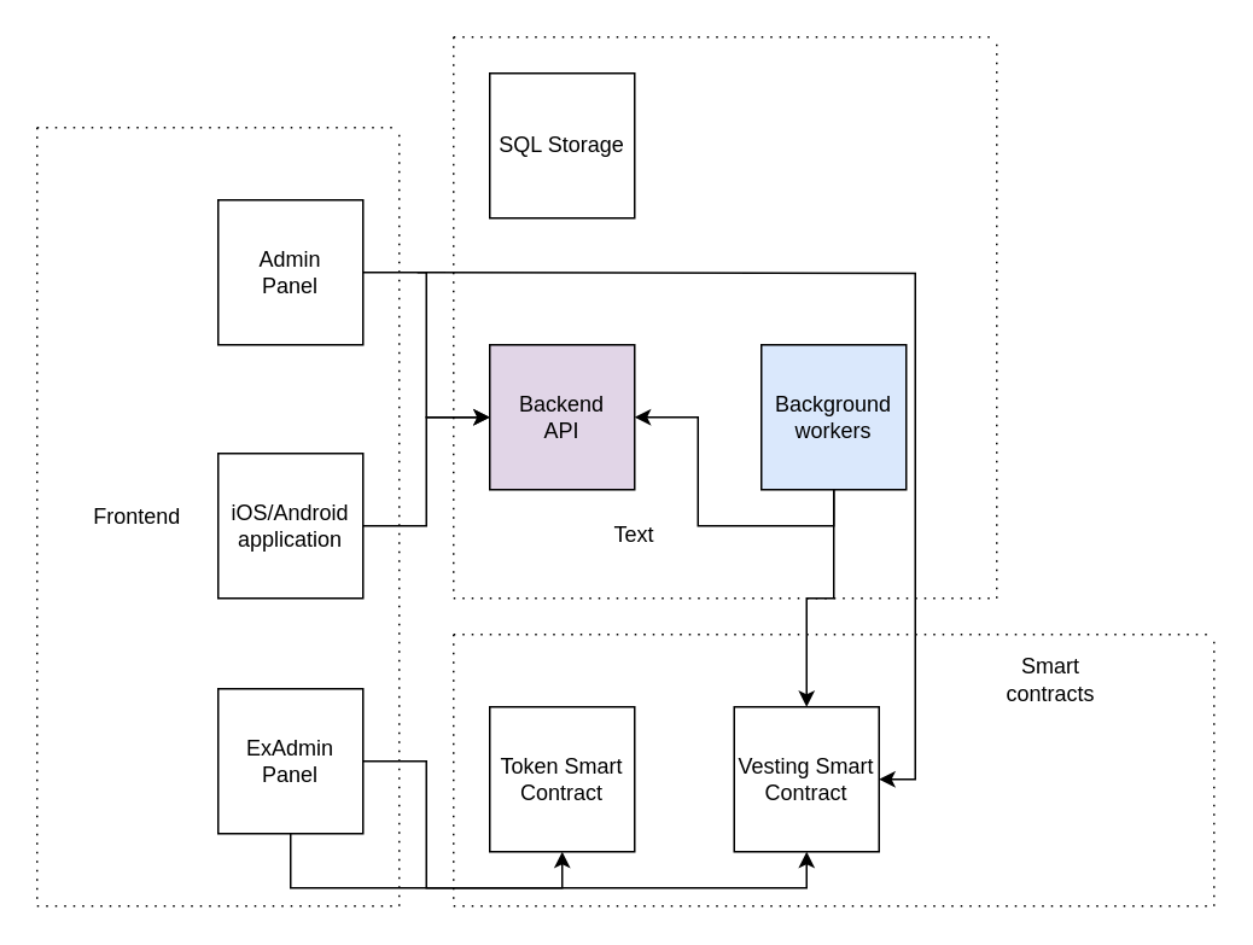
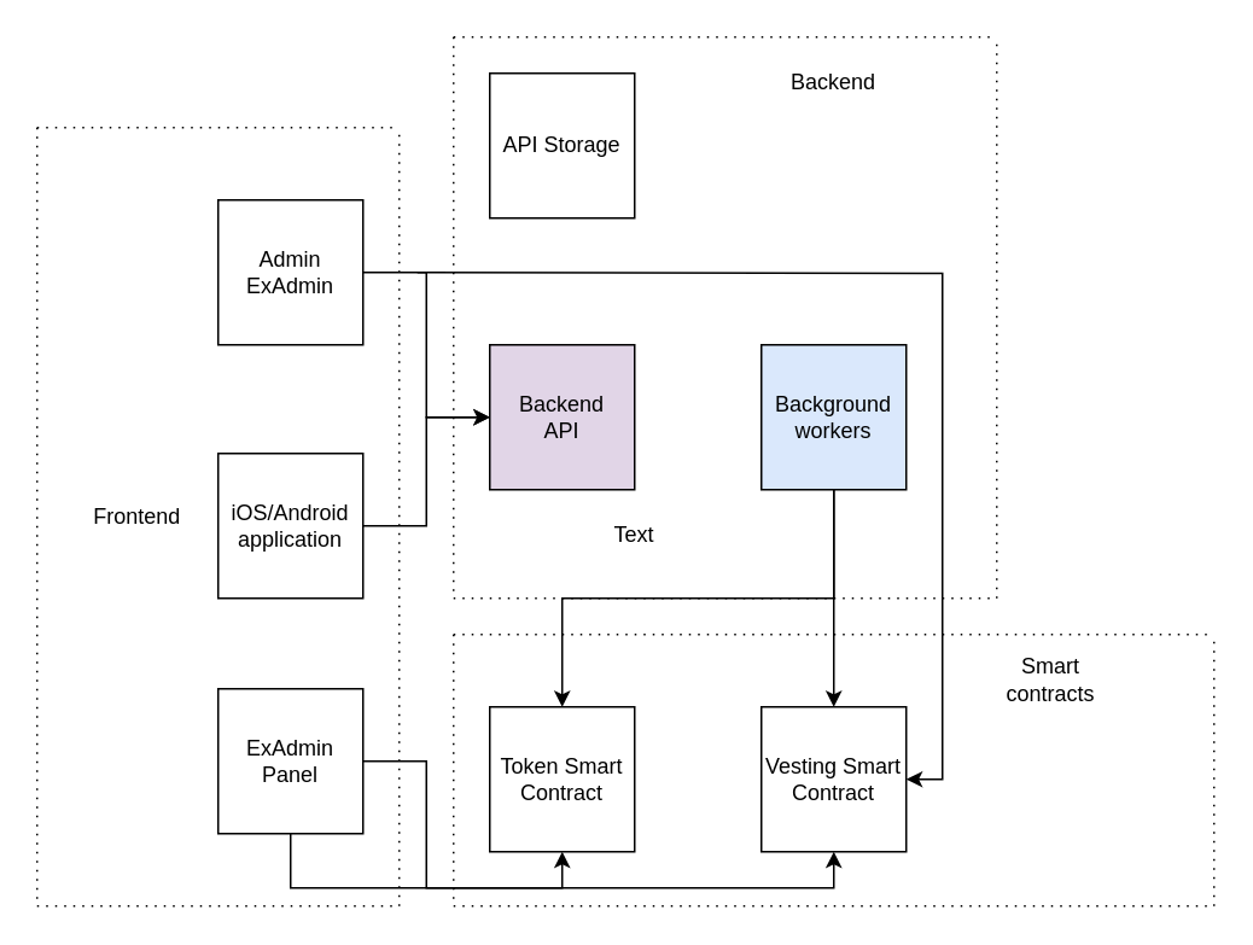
  <mxCell id="0" />
  <mxCell id="1" parent="0" />
  <mxCell id="2" style="edgeStyle=orthogonalEdgeStyle;rounded=0;orthogonalLoop=1;jettySize=auto;html=1;exitX=1;exitY=0.5;exitDx=0;exitDy=0;entryX=0;entryY=0.5;entryDx=0;entryDy=0;" edge="1" parent="1" source="3" target="4"><mxGeometry relative="1" as="geometry" /></mxCell>
  <mxCell id="3" value="iOS/Android&lt;div&gt;application&lt;/div&gt;" style="whiteSpace=wrap;html=1;aspect=fixed;" vertex="1" parent="1"><mxGeometry x="120" y="250" width="80" height="80" as="geometry" /></mxCell>
  <mxCell id="4" value="Backend&lt;div&gt;API&lt;/div&gt;" style="whiteSpace=wrap;html=1;aspect=fixed;fillColor=#e1d5e7;" vertex="1" parent="1"><mxGeometry x="270" y="190" width="80" height="80" as="geometry" /></mxCell>
  <mxCell id="5" value="Token Smart Contract" style="whiteSpace=wrap;html=1;aspect=fixed;" vertex="1" parent="1"><mxGeometry x="270" y="390" width="80" height="80" as="geometry" /></mxCell>
- <mxCell id="6" style="edgeStyle=orthogonalEdgeStyle;rounded=0;orthogonalLoop=1;jettySize=auto;html=1;exitX=0.5;exitY=1;exitDx=0;exitDy=0;" edge="1" parent="1" source="8" target="4"><mxGeometry relative="1" as="geometry" /></mxCell>
+ <mxCell id="6" style="edgeStyle=orthogonalEdgeStyle;rounded=0;orthogonalLoop=1;jettySize=auto;html=1;exitX=0.5;exitY=1;exitDx=0;exitDy=0;entryX=0.5;entryY=0;entryDx=0;entryDy=0;" edge="1" parent="1" source="8" target="5"><mxGeometry relative="1" as="geometry" /></mxCell>
  <mxCell id="7" style="edgeStyle=orthogonalEdgeStyle;rounded=0;orthogonalLoop=1;jettySize=auto;html=1;exitX=0.5;exitY=1;exitDx=0;exitDy=0;entryX=0.5;entryY=0;entryDx=0;entryDy=0;" edge="1" parent="1" source="8" target="9"><mxGeometry relative="1" as="geometry" /></mxCell>
  <mxCell id="8" value="Background&lt;div&gt;workers&lt;/div&gt;" style="whiteSpace=wrap;html=1;aspect=fixed;fillColor=#dae8fc;" vertex="1" parent="1"><mxGeometry x="420" y="190" width="80" height="80" as="geometry" /></mxCell>
- <mxCell id="9" value="Vesting Smart&lt;div&gt;Contract&lt;/div&gt;" style="whiteSpace=wrap;html=1;aspect=fixed;" vertex="1" parent="1"><mxGeometry x="405" y="390" width="80" height="80" as="geometry" /></mxCell>
+ <mxCell id="9" value="Vesting Smart&lt;div&gt;Contract&lt;/div&gt;" style="whiteSpace=wrap;html=1;aspect=fixed;" vertex="1" parent="1"><mxGeometry x="420" y="390" width="80" height="80" as="geometry" /></mxCell>
  <mxCell id="10" style="edgeStyle=orthogonalEdgeStyle;rounded=0;orthogonalLoop=1;jettySize=auto;html=1;entryX=0;entryY=0.5;entryDx=0;entryDy=0;" edge="1" parent="1" source="12" target="4"><mxGeometry relative="1" as="geometry" /></mxCell>
  <mxCell id="11" style="edgeStyle=orthogonalEdgeStyle;rounded=0;orthogonalLoop=1;jettySize=auto;html=1;exitX=1;exitY=0.5;exitDx=0;exitDy=0;entryX=1;entryY=0.5;entryDx=0;entryDy=0;" edge="1" parent="1" target="9"><mxGeometry relative="1" as="geometry"><mxPoint x="230" y="150" as="sourcePoint" /><mxPoint x="500" y="350" as="targetPoint" /></mxGeometry></mxCell>
- <mxCell id="12" value="Admin&lt;div&gt;Panel&lt;/div&gt;" style="whiteSpace=wrap;html=1;aspect=fixed;" vertex="1" parent="1"><mxGeometry x="120" y="110" width="80" height="80" as="geometry" /></mxCell>
+ <mxCell id="12" value="Admin&lt;div&gt;ExAdmin&lt;/div&gt;" style="whiteSpace=wrap;html=1;aspect=fixed;" vertex="1" parent="1"><mxGeometry x="120" y="110" width="80" height="80" as="geometry" /></mxCell>
  <mxCell id="13" style="edgeStyle=orthogonalEdgeStyle;rounded=0;orthogonalLoop=1;jettySize=auto;html=1;entryX=0.5;entryY=1;entryDx=0;entryDy=0;" edge="1" parent="1" source="15" target="5"><mxGeometry relative="1" as="geometry" /></mxCell>
  <mxCell id="14" style="edgeStyle=orthogonalEdgeStyle;rounded=0;orthogonalLoop=1;jettySize=auto;html=1;exitX=0.5;exitY=1;exitDx=0;exitDy=0;entryX=0.5;entryY=1;entryDx=0;entryDy=0;" edge="1" parent="1" source="15" target="9"><mxGeometry relative="1" as="geometry" /></mxCell>
  <mxCell id="15" value="ExAdmin&lt;div&gt;Panel&lt;/div&gt;" style="whiteSpace=wrap;html=1;aspect=fixed;" vertex="1" parent="1"><mxGeometry x="120" y="380" width="80" height="80" as="geometry" /></mxCell>
- <mxCell id="16" value="SQL Storage" style="whiteSpace=wrap;html=1;aspect=fixed;" vertex="1" parent="1"><mxGeometry x="270" y="40" width="80" height="80" as="geometry" /></mxCell>
+ <mxCell id="16" value="API Storage" style="whiteSpace=wrap;html=1;aspect=fixed;" vertex="1" parent="1"><mxGeometry x="270" y="40" width="80" height="80" as="geometry" /></mxCell>
  <mxCell id="17" value="" style="swimlane;startSize=0;dashed=1;dashPattern=1 4;" vertex="1" parent="1"><mxGeometry x="20" y="70" width="200" height="430" as="geometry" /></mxCell>
  <mxCell id="18" value="Frontend" style="text;html=1;align=center;verticalAlign=middle;resizable=0;points=[];autosize=1;strokeColor=none;fillColor=none;" vertex="1" parent="17"><mxGeometry x="20" y="200" width="70" height="30" as="geometry" /></mxCell>
  <mxCell id="19" value="Text" style="text;html=1;align=center;verticalAlign=middle;whiteSpace=wrap;rounded=0;" vertex="1" parent="1"><mxGeometry x="320" y="280" width="60" height="30" as="geometry" /></mxCell>
  <mxCell id="20" value="" style="swimlane;startSize=0;dashed=1;dashPattern=1 4;" vertex="1" parent="1"><mxGeometry x="250" y="20" width="300" height="310" as="geometry" /></mxCell>
+ <mxCell id="21" value="Backend" style="text;html=1;align=center;verticalAlign=middle;whiteSpace=wrap;rounded=0;" vertex="1" parent="20"><mxGeometry x="180" y="10" width="60" height="30" as="geometry" /></mxCell>
  <mxCell id="22" value="" style="swimlane;startSize=0;dashed=1;dashPattern=1 4;" vertex="1" parent="1"><mxGeometry x="250" y="350" width="420" height="150" as="geometry" /></mxCell>
  <mxCell id="23" value="Smart contracts" style="text;html=1;align=center;verticalAlign=middle;whiteSpace=wrap;rounded=0;" vertex="1" parent="22"><mxGeometry x="300" y="10" width="60" height="30" as="geometry" /></mxCell>
